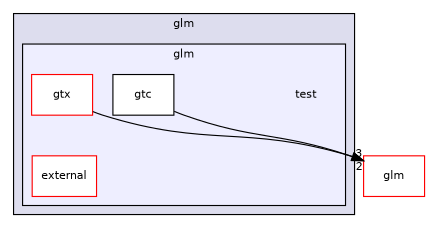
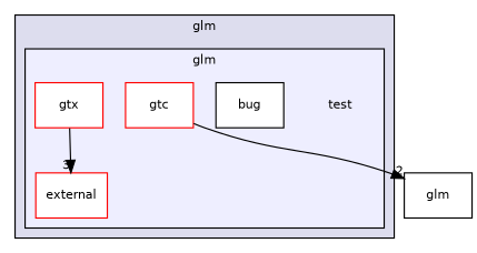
  digraph {
    compound=true
    node [fontname=Helvetica fontsize=10 shape=box color=red fillcolor=white style=filled]
    edge [labeldistance=1.5 labelfontname=Helvetica labelfontsize=10]
    n1 [label=test shape=plaintext color="" fillcolor="" style=""]
+   n2 [color=black label=bug]
    n3 [label=external]
-   n4 [color=black label=gtc]
+   n4 [label=gtc]
    n5 [label=gtx]
-   n6 [label=glm]
+   n6 [color=black label=glm]
    subgraph cluster_1 {
      bgcolor="#ddddee"
      fontname=Helvetica
      fontsize=10
      label=glm
      pencolor=black
      subgraph cluster_2 {
        bgcolor="#eeeeff"
        fontname=Helvetica
        fontsize=10
        label=glm
        pencolor=black
        n1
+       n2
        n3
        n4
        n5
      }
    }
    n4 -> n6 [headlabel=2]
-   n5 -> n6 [headlabel=3]
+   n5 -> n3 [headlabel=3]
  }
